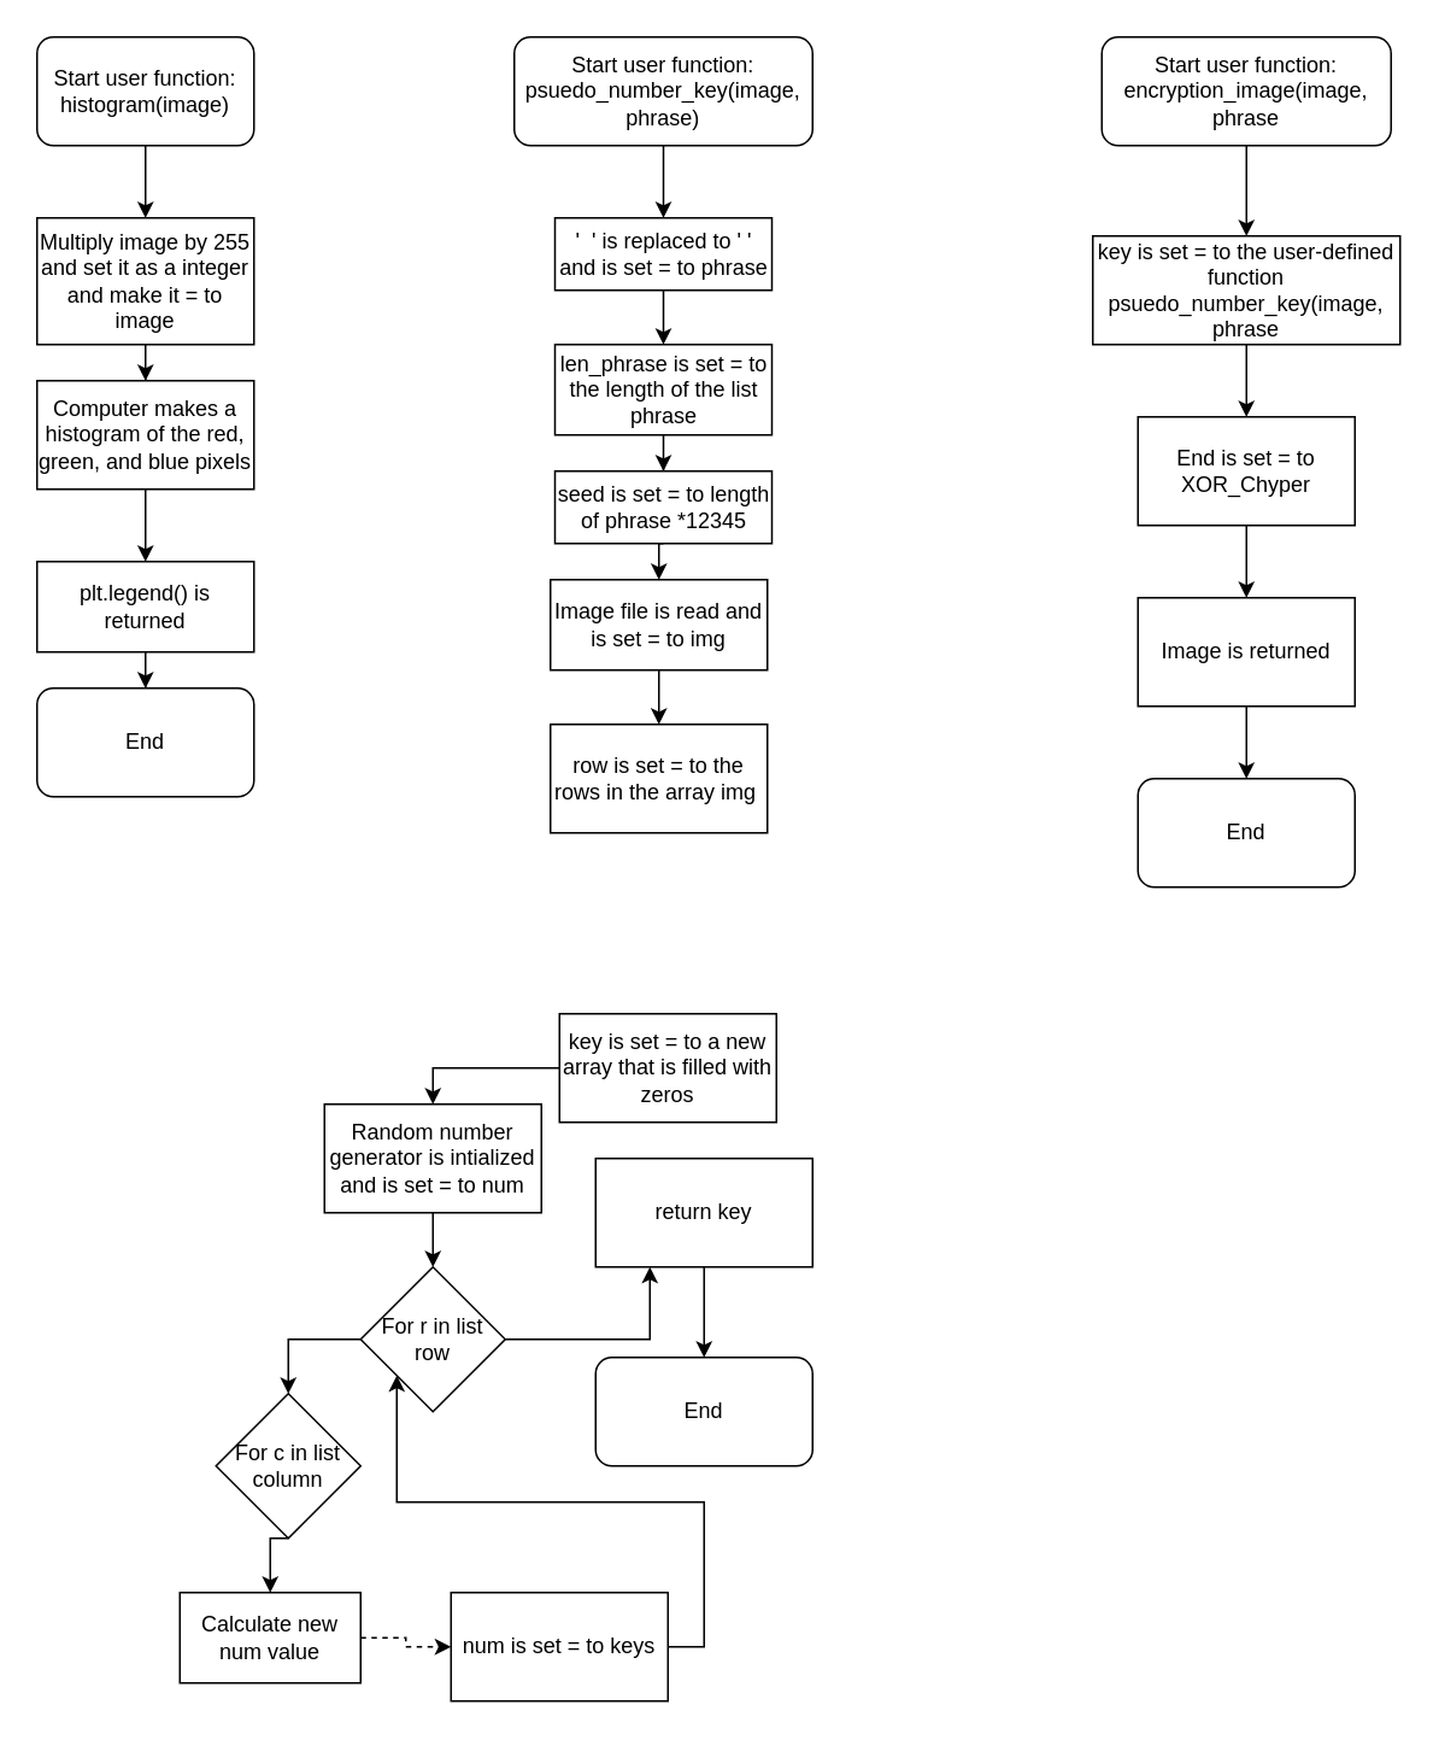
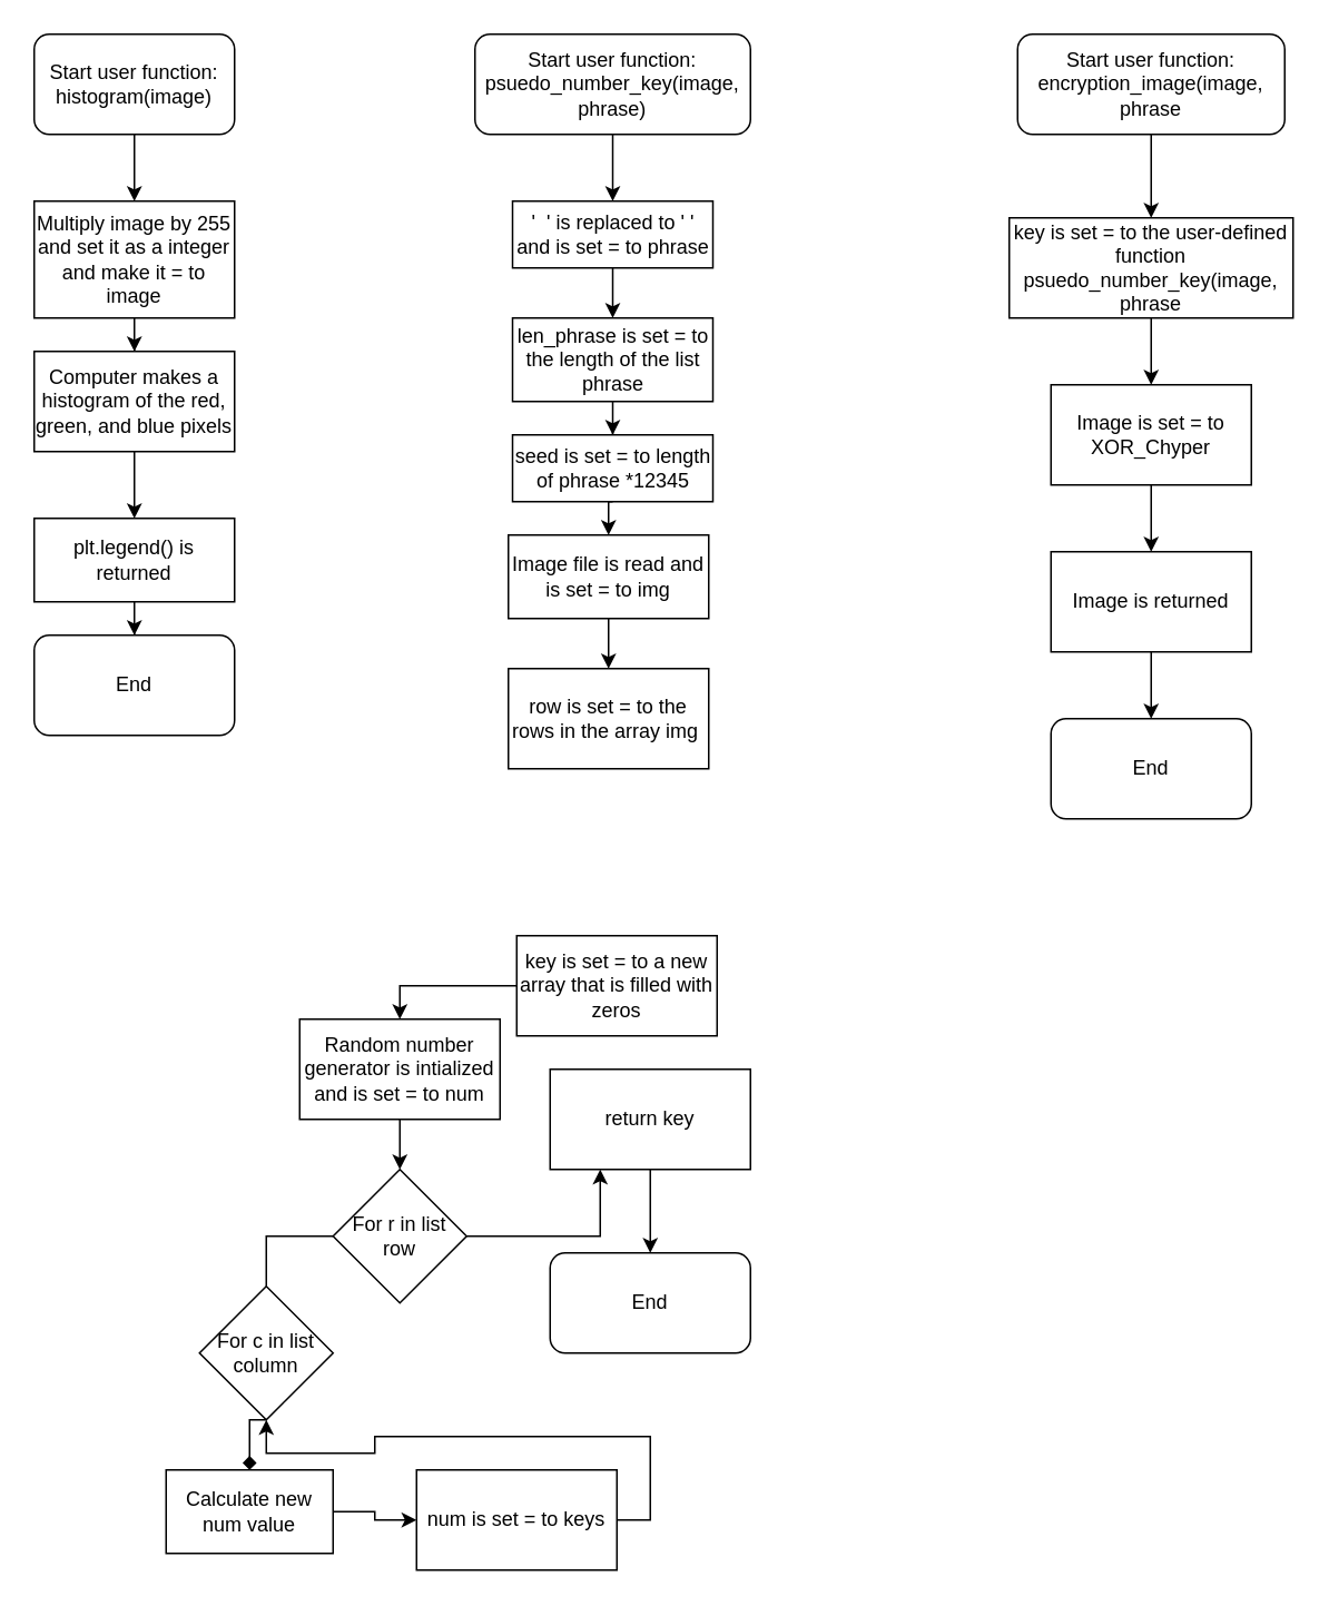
  <mxCell id="0" />
  <mxCell id="1" parent="0" />
  <mxCell id="2" style="edgeStyle=orthogonalEdgeStyle;rounded=0;orthogonalLoop=1;jettySize=auto;html=1;" parent="1" source="3" target="5" edge="1"><mxGeometry relative="1" as="geometry"><mxPoint x="80" y="130" as="targetPoint" /></mxGeometry></mxCell>
  <mxCell id="3" value="Start user function:&lt;br&gt;histogram(image)" style="rounded=1;whiteSpace=wrap;html=1;" parent="1" vertex="1"><mxGeometry x="20" y="20" width="120" height="60" as="geometry" /></mxCell>
  <mxCell id="4" style="edgeStyle=orthogonalEdgeStyle;rounded=0;orthogonalLoop=1;jettySize=auto;html=1;" parent="1" source="5" target="7" edge="1"><mxGeometry relative="1" as="geometry"><mxPoint x="80" y="240" as="targetPoint" /></mxGeometry></mxCell>
  <mxCell id="5" value="Multiply image by 255 and set it as a integer and make it = to image" style="rounded=0;whiteSpace=wrap;html=1;" parent="1" vertex="1"><mxGeometry x="20" y="120" width="120" height="70" as="geometry" /></mxCell>
  <mxCell id="6" value="" style="edgeStyle=orthogonalEdgeStyle;rounded=0;orthogonalLoop=1;jettySize=auto;html=1;" parent="1" source="7" target="9" edge="1"><mxGeometry relative="1" as="geometry" /></mxCell>
  <mxCell id="7" value="Computer makes a histogram of the red, green, and blue pixels" style="rounded=0;whiteSpace=wrap;html=1;" parent="1" vertex="1"><mxGeometry x="20" y="210" width="120" height="60" as="geometry" /></mxCell>
  <mxCell id="8" style="edgeStyle=orthogonalEdgeStyle;rounded=0;orthogonalLoop=1;jettySize=auto;html=1;" parent="1" source="9" target="10" edge="1"><mxGeometry relative="1" as="geometry"><mxPoint x="80" y="410" as="targetPoint" /></mxGeometry></mxCell>
  <mxCell id="9" value="plt.legend() is returned" style="rounded=0;whiteSpace=wrap;html=1;" parent="1" vertex="1"><mxGeometry x="20" y="310" width="120" height="50" as="geometry" /></mxCell>
  <mxCell id="10" value="End" style="rounded=1;whiteSpace=wrap;html=1;" parent="1" vertex="1"><mxGeometry x="20" y="380" width="120" height="60" as="geometry" /></mxCell>
  <mxCell id="11" style="edgeStyle=orthogonalEdgeStyle;rounded=0;orthogonalLoop=1;jettySize=auto;html=1;exitX=0.5;exitY=1;exitDx=0;exitDy=0;entryX=0.5;entryY=0;entryDx=0;entryDy=0;" parent="1" source="12" target="14" edge="1"><mxGeometry relative="1" as="geometry" /></mxCell>
  <mxCell id="12" value="Start user function:&lt;br&gt;psuedo_number_key(image, phrase)" style="rounded=1;whiteSpace=wrap;html=1;" parent="1" vertex="1"><mxGeometry x="284" y="20" width="165" height="60" as="geometry" /></mxCell>
  <mxCell id="13" style="edgeStyle=orthogonalEdgeStyle;rounded=0;orthogonalLoop=1;jettySize=auto;html=1;" parent="1" source="14" target="16" edge="1"><mxGeometry relative="1" as="geometry"><mxPoint x="424" y="240" as="targetPoint" /></mxGeometry></mxCell>
  <mxCell id="14" value="'&amp;nbsp; ' is replaced to ' ' and is set = to phrase" style="rounded=0;whiteSpace=wrap;html=1;" parent="1" vertex="1"><mxGeometry x="306.5" y="120" width="120" height="40" as="geometry" /></mxCell>
  <mxCell id="15" style="edgeStyle=orthogonalEdgeStyle;rounded=0;orthogonalLoop=1;jettySize=auto;html=1;exitX=0.5;exitY=1;exitDx=0;exitDy=0;" parent="1" source="16" target="37" edge="1"><mxGeometry relative="1" as="geometry" /></mxCell>
  <mxCell id="16" value="len_phrase is set = to the length of the list phrase" style="rounded=0;whiteSpace=wrap;html=1;" parent="1" vertex="1"><mxGeometry x="306.5" y="190" width="120" height="50" as="geometry" /></mxCell>
  <mxCell id="17" style="edgeStyle=orthogonalEdgeStyle;rounded=0;orthogonalLoop=1;jettySize=auto;html=1;" parent="1" source="18" target="19" edge="1"><mxGeometry relative="1" as="geometry"><mxPoint x="424" y="400" as="targetPoint" /></mxGeometry></mxCell>
  <mxCell id="18" value="Image file is read and is set = to img" style="rounded=0;whiteSpace=wrap;html=1;" parent="1" vertex="1"><mxGeometry x="304" y="320" width="120" height="50" as="geometry" /></mxCell>
  <mxCell id="19" value="row is set = to the rows in the array img&amp;nbsp;" style="rounded=0;whiteSpace=wrap;html=1;" parent="1" vertex="1"><mxGeometry x="304" y="400" width="120" height="60" as="geometry" /></mxCell>
  <mxCell id="20" style="edgeStyle=orthogonalEdgeStyle;rounded=0;orthogonalLoop=1;jettySize=auto;html=1;entryX=0.5;entryY=0;entryDx=0;entryDy=0;" parent="1" source="21" target="23" edge="1"><mxGeometry relative="1" as="geometry" /></mxCell>
  <mxCell id="21" value="key is set = to a new array that is filled with zeros" style="rounded=0;whiteSpace=wrap;html=1;" parent="1" vertex="1"><mxGeometry x="309" y="560" width="120" height="60" as="geometry" /></mxCell>
  <mxCell id="22" style="edgeStyle=orthogonalEdgeStyle;rounded=0;orthogonalLoop=1;jettySize=auto;html=1;" parent="1" source="23" target="26" edge="1"><mxGeometry relative="1" as="geometry" /></mxCell>
  <mxCell id="23" value="Random number generator is intialized and is set = to num" style="rounded=0;whiteSpace=wrap;html=1;" parent="1" vertex="1"><mxGeometry x="179" y="610" width="120" height="60" as="geometry" /></mxCell>
- <mxCell id="24" style="edgeStyle=orthogonalEdgeStyle;rounded=0;orthogonalLoop=1;jettySize=auto;html=1;exitX=0;exitY=0.5;exitDx=0;exitDy=0;entryX=0.5;entryY=0;entryDx=0;entryDy=0;" parent="1" source="26" target="28" edge="1"><mxGeometry relative="1" as="geometry" /></mxCell>
+ <mxCell id="24" style="edgeStyle=orthogonalEdgeStyle;rounded=0;orthogonalLoop=1;jettySize=auto;html=1;exitX=0;exitY=0.5;exitDx=0;exitDy=0;entryX=0.5;entryY=0;entryDx=0;entryDy=0;endArrow=none;" parent="1" source="26" target="28" edge="1"><mxGeometry relative="1" as="geometry" /></mxCell>
  <mxCell id="25" style="edgeStyle=orthogonalEdgeStyle;rounded=0;orthogonalLoop=1;jettySize=auto;html=1;exitX=1;exitY=0.5;exitDx=0;exitDy=0;entryX=0.25;entryY=1;entryDx=0;entryDy=0;" parent="1" source="26" target="34" edge="1"><mxGeometry relative="1" as="geometry"><mxPoint x="388" y="740" as="targetPoint" /></mxGeometry></mxCell>
  <mxCell id="26" value="For r in list row" style="rhombus;whiteSpace=wrap;html=1;" parent="1" vertex="1"><mxGeometry x="199" y="700" width="80" height="80" as="geometry" /></mxCell>
- <mxCell id="27" style="edgeStyle=orthogonalEdgeStyle;rounded=0;orthogonalLoop=1;jettySize=auto;html=1;exitX=0.5;exitY=1;exitDx=0;exitDy=0;entryX=0.5;entryY=0;entryDx=0;entryDy=0;" parent="1" source="28" target="30" edge="1"><mxGeometry relative="1" as="geometry" /></mxCell>
+ <mxCell id="27" style="edgeStyle=orthogonalEdgeStyle;rounded=0;orthogonalLoop=1;jettySize=auto;html=1;exitX=0.5;exitY=1;exitDx=0;exitDy=0;entryX=0.5;entryY=0;entryDx=0;entryDy=0;endArrow=diamond;" parent="1" source="28" target="30" edge="1"><mxGeometry relative="1" as="geometry" /></mxCell>
  <mxCell id="28" value="For c in list column" style="rhombus;whiteSpace=wrap;html=1;" parent="1" vertex="1"><mxGeometry x="119" y="770" width="80" height="80" as="geometry" /></mxCell>
- <mxCell id="29" style="edgeStyle=orthogonalEdgeStyle;rounded=0;orthogonalLoop=1;jettySize=auto;html=1;entryX=0;entryY=0.5;entryDx=0;entryDy=0;dashed=1;" parent="1" source="30" target="32" edge="1"><mxGeometry relative="1" as="geometry" /></mxCell>
+ <mxCell id="29" style="edgeStyle=orthogonalEdgeStyle;rounded=0;orthogonalLoop=1;jettySize=auto;html=1;entryX=0;entryY=0.5;entryDx=0;entryDy=0;" parent="1" source="30" target="32" edge="1"><mxGeometry relative="1" as="geometry" /></mxCell>
  <mxCell id="30" value="Calculate new num value" style="rounded=0;whiteSpace=wrap;html=1;" parent="1" vertex="1"><mxGeometry x="99" y="880" width="100" height="50" as="geometry" /></mxCell>
- <mxCell id="31" style="edgeStyle=orthogonalEdgeStyle;rounded=0;orthogonalLoop=1;jettySize=auto;html=1;exitX=1;exitY=0.5;exitDx=0;exitDy=0;entryX=0;entryY=1;entryDx=0;entryDy=0;" parent="1" source="32" target="26" edge="1"><mxGeometry relative="1" as="geometry" /></mxCell>
+ <mxCell id="31" style="edgeStyle=orthogonalEdgeStyle;rounded=0;orthogonalLoop=1;jettySize=auto;html=1;exitX=1;exitY=0.5;exitDx=0;exitDy=0;" parent="1" source="32" target="28" edge="1"><mxGeometry relative="1" as="geometry" /></mxCell>
  <mxCell id="32" value="num is set = to keys" style="rounded=0;whiteSpace=wrap;html=1;" parent="1" vertex="1"><mxGeometry x="249" y="880" width="120" height="60" as="geometry" /></mxCell>
  <mxCell id="33" style="edgeStyle=orthogonalEdgeStyle;rounded=0;orthogonalLoop=1;jettySize=auto;html=1;" parent="1" source="34" target="35" edge="1"><mxGeometry relative="1" as="geometry"><mxPoint x="448" y="820" as="targetPoint" /></mxGeometry></mxCell>
  <mxCell id="34" value="return key" style="rounded=0;whiteSpace=wrap;html=1;" parent="1" vertex="1"><mxGeometry x="329" y="640" width="120" height="60" as="geometry" /></mxCell>
  <mxCell id="35" value="End" style="rounded=1;whiteSpace=wrap;html=1;" parent="1" vertex="1"><mxGeometry x="329" y="750" width="120" height="60" as="geometry" /></mxCell>
  <mxCell id="36" style="edgeStyle=orthogonalEdgeStyle;rounded=0;orthogonalLoop=1;jettySize=auto;html=1;exitX=0.5;exitY=1;exitDx=0;exitDy=0;entryX=0.5;entryY=0;entryDx=0;entryDy=0;" parent="1" source="37" target="18" edge="1"><mxGeometry relative="1" as="geometry" /></mxCell>
  <mxCell id="37" value="seed is set = to length of phrase *12345" style="rounded=0;whiteSpace=wrap;html=1;" parent="1" vertex="1"><mxGeometry x="306.5" y="260" width="120" height="40" as="geometry" /></mxCell>
  <mxCell id="38" style="edgeStyle=orthogonalEdgeStyle;rounded=0;orthogonalLoop=1;jettySize=auto;html=1;" parent="1" source="39" target="41" edge="1"><mxGeometry relative="1" as="geometry"><mxPoint x="689" y="130" as="targetPoint" /></mxGeometry></mxCell>
  <mxCell id="39" value="Start user function:&lt;br&gt;encryption_image(image, phrase" style="rounded=1;whiteSpace=wrap;html=1;" parent="1" vertex="1"><mxGeometry x="609" y="20" width="160" height="60" as="geometry" /></mxCell>
  <mxCell id="40" style="edgeStyle=orthogonalEdgeStyle;rounded=0;orthogonalLoop=1;jettySize=auto;html=1;" parent="1" source="41" target="43" edge="1"><mxGeometry relative="1" as="geometry"><mxPoint x="689" y="240" as="targetPoint" /></mxGeometry></mxCell>
  <mxCell id="41" value="key is set = to the user-defined function psuedo_number_key(image, phrase" style="rounded=0;whiteSpace=wrap;html=1;" parent="1" vertex="1"><mxGeometry x="604" y="130" width="170" height="60" as="geometry" /></mxCell>
  <mxCell id="42" style="edgeStyle=orthogonalEdgeStyle;rounded=0;orthogonalLoop=1;jettySize=auto;html=1;" parent="1" source="43" edge="1"><mxGeometry relative="1" as="geometry"><mxPoint x="689" y="330" as="targetPoint" /></mxGeometry></mxCell>
- <mxCell id="43" value="End is set = to XOR_Chyper" style="rounded=0;whiteSpace=wrap;html=1;" parent="1" vertex="1"><mxGeometry x="629" y="230" width="120" height="60" as="geometry" /></mxCell>
+ <mxCell id="43" value="Image is set = to XOR_Chyper" style="rounded=0;whiteSpace=wrap;html=1;" parent="1" vertex="1"><mxGeometry x="629" y="230" width="120" height="60" as="geometry" /></mxCell>
  <mxCell id="44" style="edgeStyle=orthogonalEdgeStyle;rounded=0;orthogonalLoop=1;jettySize=auto;html=1;" parent="1" source="45" target="46" edge="1"><mxGeometry relative="1" as="geometry"><mxPoint x="689" y="430" as="targetPoint" /></mxGeometry></mxCell>
  <mxCell id="45" value="Image is returned" style="rounded=0;whiteSpace=wrap;html=1;" parent="1" vertex="1"><mxGeometry x="629" y="330" width="120" height="60" as="geometry" /></mxCell>
  <mxCell id="46" value="End" style="rounded=1;whiteSpace=wrap;html=1;" parent="1" vertex="1"><mxGeometry x="629" y="430" width="120" height="60" as="geometry" /></mxCell>
